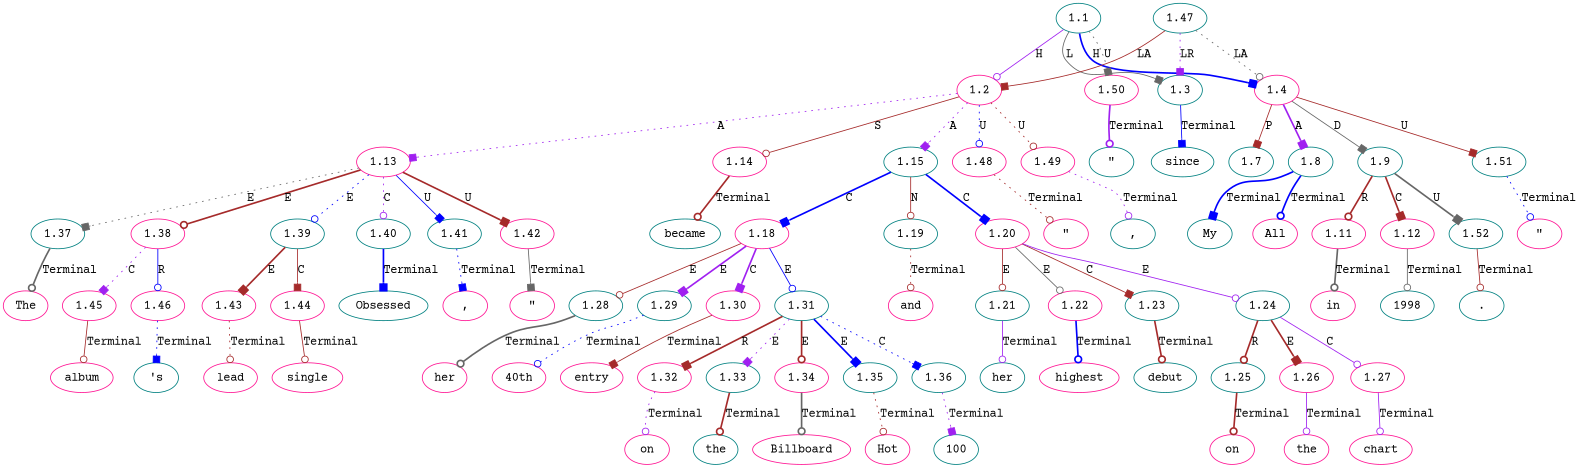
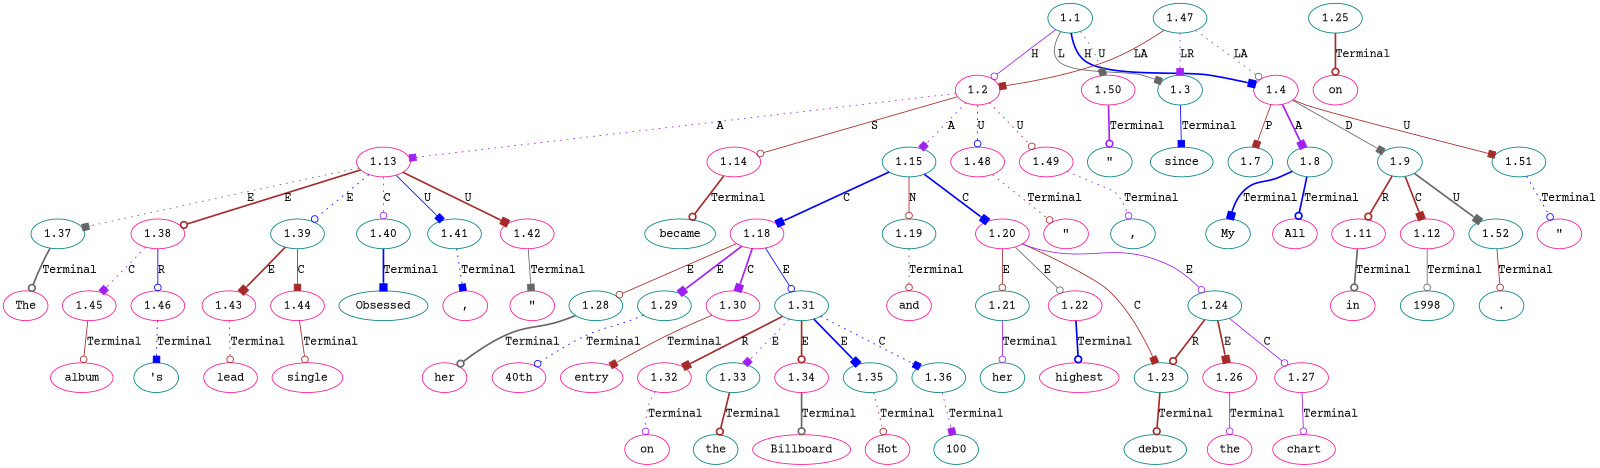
  digraph {
    fontname="Courier Prime"
    node [color=deeppink fontname="Courier Prime" ordering=out]
    edge [arrowhead=odot color=brown fontname="Courier Prime" ordering=out style=bold]
    n1 [label=The]
    n2 [color=teal label=","]
    n3 [color=teal label=became]
    n4 [label=her]
    n5 [label="40th"]
    n6 [label=entry]
    n7 [label=on]
    n8 [color=teal label=the]
    n9 [label=Billboard]
    n10 [label=Hot]
    n11 [color=teal label=100]
    n12 [label=album]
    n13 [label=and]
    n14 [color=teal label=her]
    n15 [label=highest]
    n16 [color=teal label=debut]
    n17 [label=on]
    n18 [label=the]
    n19 [label=chart]
    n20 [color=teal label=since]
    n21 [color=teal label="\""]
    n22 [color=teal label=My]
    n23 [color=teal label="'s"]
    n24 [label=All]
    n25 [label="\""]
    n26 [label=in]
    n27 [color=teal label=1998]
    n28 [color=teal label="."]
    n29 [label=lead]
    n30 [label=single]
    n31 [label=","]
    n32 [label="\""]
    n33 [color=teal label=Obsessed]
    n34 [label="\""]
    n35 [color=teal label=1.1]
    n36 [label=1.2]
    n37 [color=teal label=1.3]
    n38 [label=1.4]
    n39 [label=1.50]
    n40 [label=1.13]
    n41 [label=1.14]
    n42 [color=teal label=1.15]
    n43 [label=1.48]
    n44 [label=1.49]
    n45 [color=teal label=1.7]
    n46 [color=teal label=1.8]
    n47 [color=teal label=1.9]
    n48 [color=teal label=1.51]
    n49 [color=teal label=1.37]
    n50 [label=1.38]
    n51 [color=teal label=1.39]
    n52 [color=teal label=1.40]
    n53 [color=teal label=1.41]
    n54 [label=1.42]
    n55 [label=1.18]
    n56 [color=teal label=1.19]
    n57 [label=1.20]
    n58 [label=1.11]
    n59 [label=1.12]
    n60 [color=teal label=1.52]
    n61 [label=1.45]
    n62 [label=1.46]
    n63 [label=1.43]
    n64 [label=1.44]
    n65 [color=teal label=1.28]
    n66 [color=teal label=1.29]
    n67 [label=1.30]
    n68 [color=teal label=1.31]
    n69 [color=teal label=1.21]
    n70 [label=1.22]
    n71 [color=teal label=1.23]
    n72 [color=teal label=1.24]
    n73 [label=1.32]
    n74 [color=teal label=1.33]
    n75 [label=1.34]
    n76 [color=teal label=1.35]
    n77 [color=teal label=1.36]
    n78 [color=teal label=1.25]
    n79 [label=1.26]
    n80 [label=1.27]
    n81 [color=teal label=1.47]
    n35 -> n36 [color=purple label=H style=solid]
    n35 -> n37 [arrowhead=box color=gray40 label=L style=solid]
    n35 -> n38 [arrowhead=box color=blue label=H]
    n35 -> n39 [arrowhead=box color=gray40 label=U style=dotted]
    n36 -> n40 [arrowhead=box color=purple label=A style=dotted]
    n36 -> n41 [label=S style=solid]
    n36 -> n42 [arrowhead=box color=purple label=A style=dotted]
    n36 -> n43 [color=blue label=U style=dotted]
    n36 -> n44 [label=U style=dotted]
    n37 -> n20 [arrowhead=box color=blue label=Terminal style=solid]
    n38 -> n45 [arrowhead=box label=P style=solid]
    n38 -> n46 [arrowhead=box color=purple label=A]
    n38 -> n47 [arrowhead=box color=gray40 label=D style=solid]
    n38 -> n48 [arrowhead=box label=U style=solid]
    n39 -> n21 [color=purple label=Terminal]
    n40 -> n49 [arrowhead=box color=gray40 label=E style=dotted]
    n40 -> n50 [label=E]
    n40 -> n51 [color=blue label=E style=dotted]
    n40 -> n52 [color=purple label=C style=dotted]
    n40 -> n53 [arrowhead=box color=blue label=U style=solid]
    n40 -> n54 [arrowhead=box label=U]
    n41 -> n3 [label=Terminal]
    n42 -> n55 [arrowhead=box color=blue label=C]
    n42 -> n56 [label=N style=solid]
    n42 -> n57 [arrowhead=box color=blue label=C]
    n43 -> n34 [label=Terminal style=dotted]
    n44 -> n2 [color=purple label=Terminal style=dotted]
    n46 -> n22 [arrowhead=box color=blue label=Terminal]
    n46 -> n24 [color=blue label=Terminal]
    n47 -> n58 [label=R]
    n47 -> n59 [arrowhead=box label=C]
    n47 -> n60 [arrowhead=box color=gray40 label=U]
    n48 -> n25 [color=blue label=Terminal style=dotted]
    n49 -> n1 [color=gray40 label=Terminal]
    n50 -> n61 [arrowhead=box color=purple label=C style=dotted]
    n50 -> n62 [color=blue label=R style=solid]
    n51 -> n63 [arrowhead=box label=E]
    n51 -> n64 [arrowhead=box label=C style=solid]
    n52 -> n33 [arrowhead=box color=blue label=Terminal]
    n53 -> n31 [arrowhead=box color=blue label=Terminal style=dotted]
    n54 -> n32 [arrowhead=box color=gray40 label=Terminal style=solid]
    n55 -> n65 [label=E style=solid]
    n55 -> n66 [arrowhead=box color=purple label=E]
    n55 -> n67 [arrowhead=box color=purple label=C]
    n55 -> n68 [color=blue label=E style=solid]
    n56 -> n13 [label=Terminal style=dotted]
    n57 -> n69 [label=E style=solid]
    n57 -> n70 [color=gray40 label=E style=solid]
    n57 -> n71 [arrowhead=box label=C style=solid]
    n57 -> n72 [color=purple label=E style=solid]
    n58 -> n26 [color=gray40 label=Terminal]
    n59 -> n27 [color=gray40 label=Terminal style=solid]
    n60 -> n28 [label=Terminal style=solid]
    n61 -> n12 [label=Terminal style=solid]
    n62 -> n23 [arrowhead=box color=blue label=Terminal style=dotted]
    n63 -> n29 [label=Terminal style=dotted]
    n64 -> n30 [label=Terminal style=solid]
    n65 -> n4 [color=gray40 label=Terminal]
    n66 -> n5 [color=blue label=Terminal style=dotted]
    n67 -> n6 [arrowhead=box label=Terminal style=solid]
    n68 -> n73 [arrowhead=box label=R]
    n68 -> n74 [arrowhead=box color=purple label=E style=dotted]
    n68 -> n75 [label=E]
    n68 -> n76 [arrowhead=box color=blue label=E]
    n68 -> n77 [arrowhead=box color=blue label=C style=dotted]
    n69 -> n14 [color=purple label=Terminal style=solid]
    n70 -> n15 [color=blue label=Terminal]
    n71 -> n16 [label=Terminal]
-   n72 -> n78 [label=R]
+   n72 -> n71 [label=R]
    n72 -> n79 [arrowhead=box label=E]
    n72 -> n80 [color=purple label=C style=solid]
    n73 -> n7 [color=purple label=Terminal style=dotted]
    n74 -> n8 [label=Terminal]
    n75 -> n9 [color=gray40 label=Terminal]
    n76 -> n10 [label=Terminal style=dotted]
    n77 -> n11 [arrowhead=box color=purple label=Terminal style=dotted]
    n78 -> n17 [label=Terminal]
    n79 -> n18 [color=purple label=Terminal style=solid]
    n80 -> n19 [color=purple label=Terminal style=solid]
    n81 -> n36 [arrowhead=box label=LA style=solid]
    n81 -> n37 [arrowhead=box color=purple label=LR style=dotted]
    n81 -> n38 [color=gray40 label=LA style=dotted]
  }
